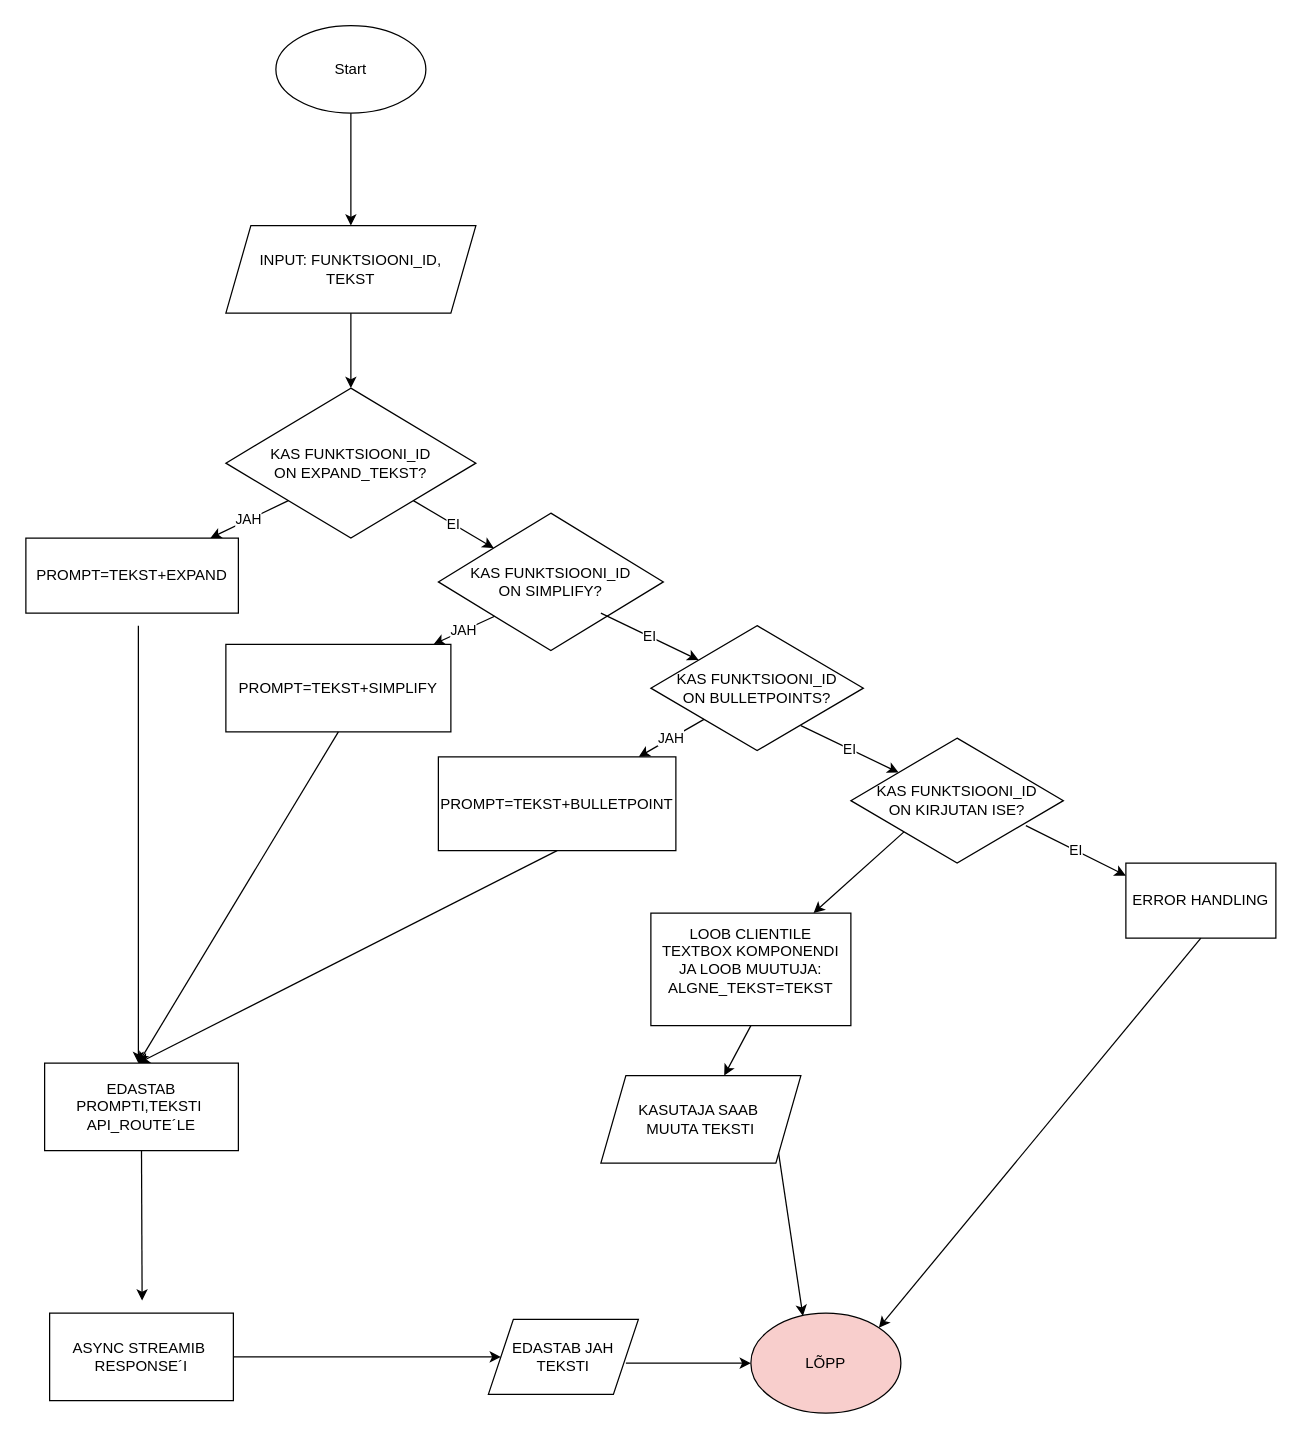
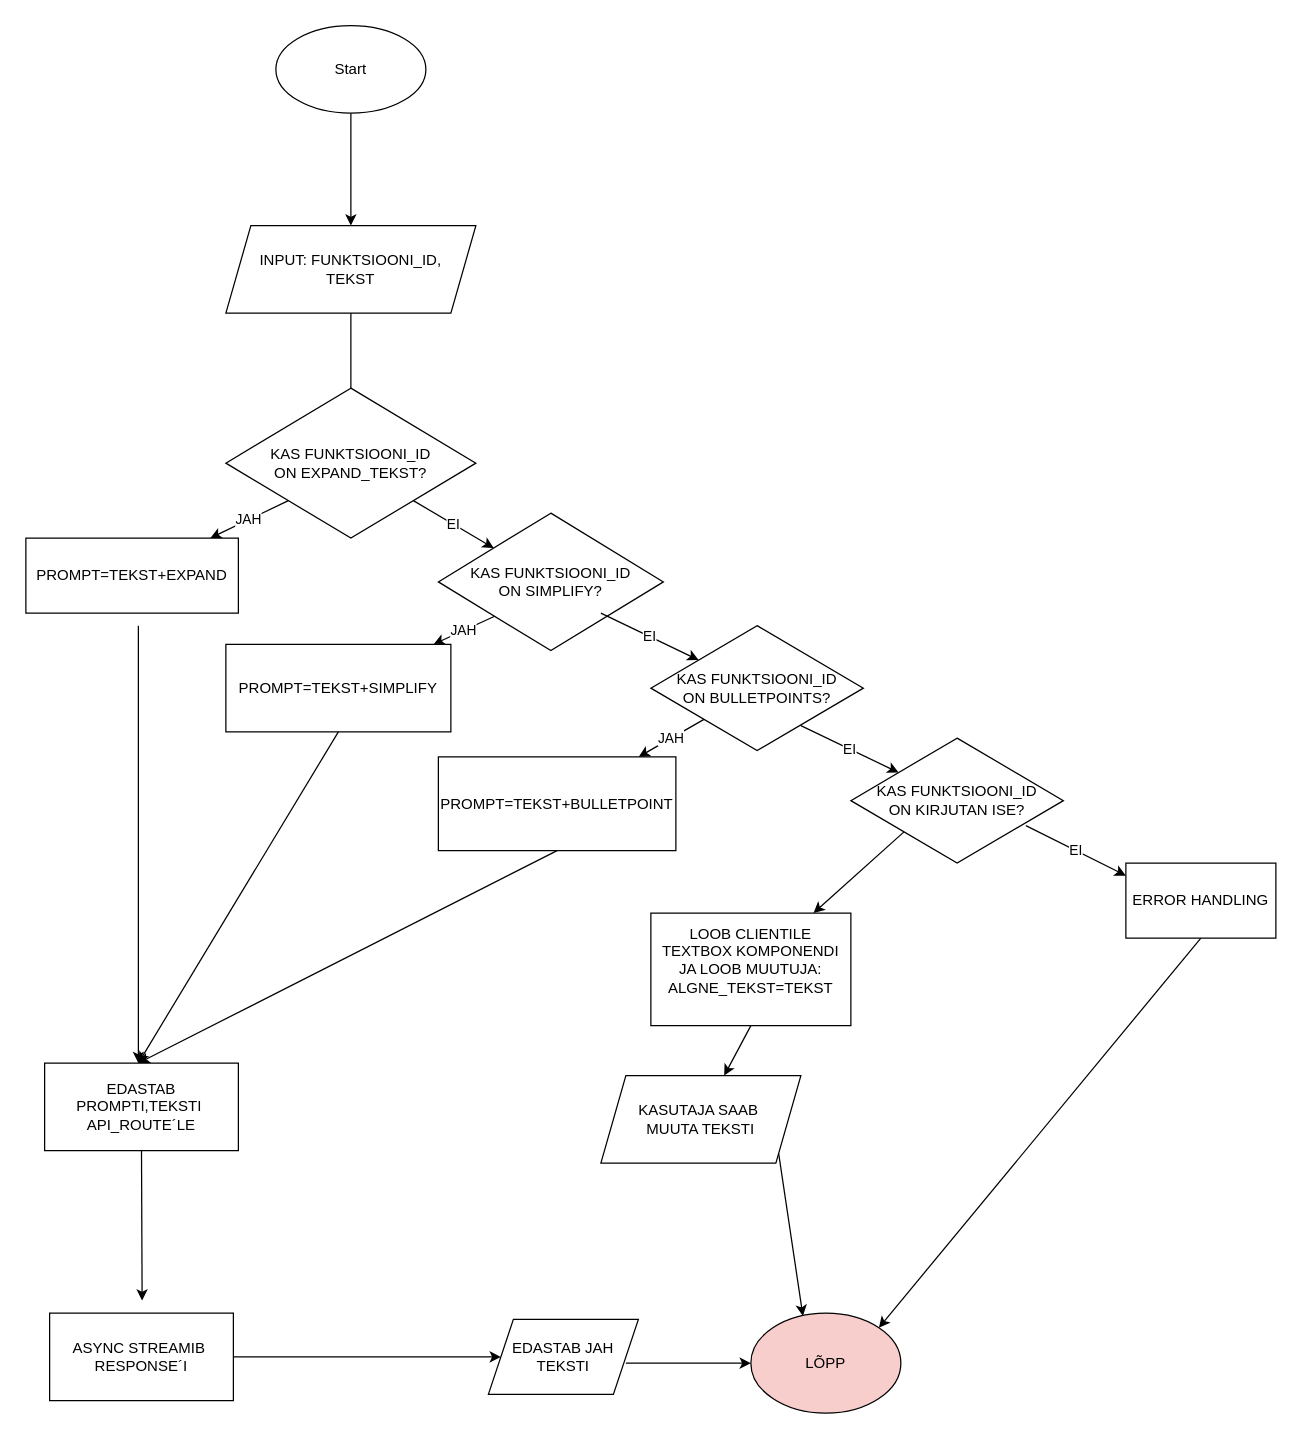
  <mxCell id="0" />
  <mxCell id="1" parent="0" />
  <mxCell id="2" value="Start" style="ellipse;whiteSpace=wrap;html=1;" vertex="1" parent="1"><mxGeometry x="220" y="20" width="120" height="70" as="geometry" /></mxCell>
  <mxCell id="3" value="" style="endArrow=classic;html=1;rounded=0;" edge="1" parent="1" source="2"><mxGeometry width="50" height="50" relative="1" as="geometry"><mxPoint x="280" y="230" as="sourcePoint" /><mxPoint x="280" y="180" as="targetPoint" /></mxGeometry></mxCell>
  <mxCell id="4" value="INPUT: FUNKTSIOONI_ID,&lt;div&gt;TEKST&lt;/div&gt;" style="shape=parallelogram;perimeter=parallelogramPerimeter;whiteSpace=wrap;html=1;fixedSize=1;" vertex="1" parent="1"><mxGeometry x="180" y="180" width="200" height="70" as="geometry" /></mxCell>
  <mxCell id="5" value="KAS FUNKTSIOONI_ID&lt;div&gt;ON EXPAND_TEKST?&lt;/div&gt;" style="rhombus;whiteSpace=wrap;html=1;" vertex="1" parent="1"><mxGeometry x="180" y="310" width="200" height="120" as="geometry" /></mxCell>
- <mxCell id="6" value="" style="endArrow=classic;html=1;rounded=0;entryX=0.5;entryY=0;entryDx=0;entryDy=0;exitX=0.5;exitY=1;exitDx=0;exitDy=0;" edge="1" parent="1" source="4" target="5"><mxGeometry width="50" height="50" relative="1" as="geometry"><mxPoint x="280" y="260" as="sourcePoint" /><mxPoint x="330" y="180" as="targetPoint" /></mxGeometry></mxCell>
+ <mxCell id="6" value="" style="endArrow=none;html=1;rounded=0;entryX=0.5;entryY=0;entryDx=0;entryDy=0;exitX=0.5;exitY=1;exitDx=0;exitDy=0;" edge="1" parent="1" source="4" target="5"><mxGeometry width="50" height="50" relative="1" as="geometry"><mxPoint x="280" y="260" as="sourcePoint" /><mxPoint x="330" y="180" as="targetPoint" /></mxGeometry></mxCell>
  <mxCell id="7" value="EI" style="endArrow=classic;html=1;rounded=0;" edge="1" parent="1" target="8"><mxGeometry width="50" height="50" relative="1" as="geometry"><mxPoint x="330" y="400" as="sourcePoint" /><mxPoint x="390" y="460" as="targetPoint" /></mxGeometry></mxCell>
  <mxCell id="8" value="KAS FUNKTSIOONI_ID&lt;div&gt;ON SIMPLIFY?&lt;/div&gt;" style="rhombus;whiteSpace=wrap;html=1;" vertex="1" parent="1"><mxGeometry x="350" y="410" width="180" height="110" as="geometry" /></mxCell>
  <mxCell id="9" value="EI" style="endArrow=classic;html=1;rounded=0;" edge="1" parent="1" target="10"><mxGeometry width="50" height="50" relative="1" as="geometry"><mxPoint x="480" y="490" as="sourcePoint" /><mxPoint x="560" y="540" as="targetPoint" /></mxGeometry></mxCell>
  <mxCell id="10" value="KAS FUNKTSIOONI_ID&lt;div&gt;ON BULLETPOINTS?&lt;/div&gt;" style="rhombus;whiteSpace=wrap;html=1;" vertex="1" parent="1"><mxGeometry x="520" y="500" width="170" height="100" as="geometry" /></mxCell>
  <mxCell id="11" value="EI" style="endArrow=classic;html=1;rounded=0;" edge="1" parent="1" target="12"><mxGeometry width="50" height="50" relative="1" as="geometry"><mxPoint x="640" y="580" as="sourcePoint" /><mxPoint x="720" y="630" as="targetPoint" /></mxGeometry></mxCell>
  <mxCell id="12" value="KAS FUNKTSIOONI_ID&lt;div&gt;ON KIRJUTAN ISE?&lt;/div&gt;" style="rhombus;whiteSpace=wrap;html=1;" vertex="1" parent="1"><mxGeometry x="680" y="590" width="170" height="100" as="geometry" /></mxCell>
  <mxCell id="13" value="EI" style="endArrow=classic;html=1;rounded=0;" edge="1" parent="1"><mxGeometry width="50" height="50" relative="1" as="geometry"><mxPoint x="820" y="660" as="sourcePoint" /><mxPoint x="900" y="700" as="targetPoint" /></mxGeometry></mxCell>
  <mxCell id="14" value="ERROR HANDLING" style="rounded=0;whiteSpace=wrap;html=1;" vertex="1" parent="1"><mxGeometry x="900" y="690" width="120" height="60" as="geometry" /></mxCell>
  <mxCell id="15" value="JAH" style="endArrow=classic;html=1;rounded=0;exitX=0;exitY=1;exitDx=0;exitDy=0;" edge="1" parent="1" source="5" target="16"><mxGeometry width="50" height="50" relative="1" as="geometry"><mxPoint x="270" y="580" as="sourcePoint" /><mxPoint x="170" y="440" as="targetPoint" /></mxGeometry></mxCell>
  <mxCell id="16" value="PROMPT=TEKST+EXPAND" style="rounded=0;whiteSpace=wrap;html=1;" vertex="1" parent="1"><mxGeometry x="20" y="430" width="170" height="60" as="geometry" /></mxCell>
  <mxCell id="17" value="JAH" style="endArrow=classic;html=1;rounded=0;exitX=0;exitY=1;exitDx=0;exitDy=0;" edge="1" parent="1" source="8" target="18"><mxGeometry width="50" height="50" relative="1" as="geometry"><mxPoint x="270" y="580" as="sourcePoint" /><mxPoint x="320" y="530" as="targetPoint" /></mxGeometry></mxCell>
  <mxCell id="18" value="PROMPT=TEKST+SIMPLIFY" style="rounded=0;whiteSpace=wrap;html=1;" vertex="1" parent="1"><mxGeometry x="180" y="515" width="180" height="70" as="geometry" /></mxCell>
  <mxCell id="19" value="JAH" style="endArrow=classic;html=1;rounded=0;exitX=0;exitY=1;exitDx=0;exitDy=0;" edge="1" parent="1" source="10" target="20"><mxGeometry width="50" height="50" relative="1" as="geometry"><mxPoint x="480" y="680" as="sourcePoint" /><mxPoint x="490" y="630" as="targetPoint" /></mxGeometry></mxCell>
  <mxCell id="20" value="PROMPT=TEKST+BULLETPOINT" style="rounded=0;whiteSpace=wrap;html=1;" vertex="1" parent="1"><mxGeometry x="350" y="605" width="190" height="75" as="geometry" /></mxCell>
  <mxCell id="21" value="" style="endArrow=classic;html=1;rounded=0;" edge="1" parent="1"><mxGeometry width="50" height="50" relative="1" as="geometry"><mxPoint x="110" y="500" as="sourcePoint" /><mxPoint x="110" y="850" as="targetPoint" /></mxGeometry></mxCell>
  <mxCell id="22" value="" style="endArrow=classic;html=1;rounded=0;exitX=0.5;exitY=1;exitDx=0;exitDy=0;" edge="1" parent="1" source="18"><mxGeometry width="50" height="50" relative="1" as="geometry"><mxPoint x="190" y="690" as="sourcePoint" /><mxPoint x="110" y="850" as="targetPoint" /></mxGeometry></mxCell>
  <mxCell id="23" value="" style="endArrow=classic;html=1;rounded=0;exitX=0.5;exitY=1;exitDx=0;exitDy=0;" edge="1" parent="1" source="20"><mxGeometry width="50" height="50" relative="1" as="geometry"><mxPoint x="190" y="690" as="sourcePoint" /><mxPoint x="110" y="850" as="targetPoint" /></mxGeometry></mxCell>
  <mxCell id="24" value="EDASTAB PROMPTI,TEKSTI&amp;nbsp;&lt;div&gt;API_ROUTE´LE&lt;/div&gt;" style="rounded=0;whiteSpace=wrap;html=1;" vertex="1" parent="1"><mxGeometry x="35" y="850" width="155" height="70" as="geometry" /></mxCell>
  <mxCell id="25" value="" style="endArrow=classic;html=1;rounded=0;exitX=0.5;exitY=1;exitDx=0;exitDy=0;" edge="1" parent="1" source="24"><mxGeometry width="50" height="50" relative="1" as="geometry"><mxPoint x="190" y="950" as="sourcePoint" /><mxPoint x="113" y="1040" as="targetPoint" /></mxGeometry></mxCell>
  <mxCell id="26" value="ASYNC STREAMIB&amp;nbsp;&lt;div&gt;RESPONSE´I&lt;/div&gt;" style="rounded=0;whiteSpace=wrap;html=1;" vertex="1" parent="1"><mxGeometry x="39" y="1050" width="147" height="70" as="geometry" /></mxCell>
  <mxCell id="27" value="" style="endArrow=classic;html=1;rounded=0;exitX=1;exitY=0.5;exitDx=0;exitDy=0;" edge="1" parent="1" source="26" target="28"><mxGeometry width="50" height="50" relative="1" as="geometry"><mxPoint x="410" y="1040" as="sourcePoint" /><mxPoint x="450" y="1085" as="targetPoint" /></mxGeometry></mxCell>
  <mxCell id="28" value="EDASTAB JAH TEKSTI" style="shape=parallelogram;perimeter=parallelogramPerimeter;whiteSpace=wrap;html=1;fixedSize=1;" vertex="1" parent="1"><mxGeometry x="390" y="1055" width="120" height="60" as="geometry" /></mxCell>
  <mxCell id="29" value="" style="endArrow=classic;html=1;rounded=0;" edge="1" parent="1" target="30"><mxGeometry width="50" height="50" relative="1" as="geometry"><mxPoint x="500" y="1090" as="sourcePoint" /><mxPoint x="660" y="1090" as="targetPoint" /></mxGeometry></mxCell>
  <mxCell id="30" value="LÕPP" style="ellipse;whiteSpace=wrap;html=1;fillColor=#f8cecc;" vertex="1" parent="1"><mxGeometry x="600" y="1050" width="120" height="80" as="geometry" /></mxCell>
  <mxCell id="31" value="" style="endArrow=classic;html=1;rounded=0;exitX=0.5;exitY=1;exitDx=0;exitDy=0;entryX=1;entryY=0;entryDx=0;entryDy=0;" edge="1" parent="1" source="14" target="30"><mxGeometry width="50" height="50" relative="1" as="geometry"><mxPoint x="850" y="990" as="sourcePoint" /><mxPoint x="900" y="940" as="targetPoint" /></mxGeometry></mxCell>
  <mxCell id="32" value="" style="endArrow=classic;html=1;rounded=0;exitX=0;exitY=1;exitDx=0;exitDy=0;" edge="1" parent="1" source="12" target="33"><mxGeometry width="50" height="50" relative="1" as="geometry"><mxPoint x="640" y="830" as="sourcePoint" /><mxPoint x="610" y="780" as="targetPoint" /></mxGeometry></mxCell>
  <mxCell id="33" value="LOOB CLIENTILE&lt;div&gt;TEXTBOX KOMPONENDI JA LOOB MUUTUJA:&lt;/div&gt;&lt;div&gt;ALGNE_TEKST=TEKST&lt;/div&gt;&lt;div&gt;&lt;br&gt;&lt;/div&gt;" style="rounded=0;whiteSpace=wrap;html=1;" vertex="1" parent="1"><mxGeometry x="520" y="730" width="160" height="90" as="geometry" /></mxCell>
  <mxCell id="34" value="" style="endArrow=classic;html=1;rounded=0;exitX=0.5;exitY=1;exitDx=0;exitDy=0;" edge="1" parent="1" source="33" target="35"><mxGeometry width="50" height="50" relative="1" as="geometry"><mxPoint x="640" y="830" as="sourcePoint" /><mxPoint x="580" y="890" as="targetPoint" /></mxGeometry></mxCell>
  <mxCell id="35" value="KASUTAJA SAAB&amp;nbsp;&lt;div&gt;MUUTA TEKSTI&lt;/div&gt;" style="shape=parallelogram;perimeter=parallelogramPerimeter;whiteSpace=wrap;html=1;fixedSize=1;" vertex="1" parent="1"><mxGeometry x="480" y="860" width="160" height="70" as="geometry" /></mxCell>
  <mxCell id="36" value="" style="endArrow=classic;html=1;rounded=0;exitX=1;exitY=1;exitDx=0;exitDy=0;entryX=0.347;entryY=0.029;entryDx=0;entryDy=0;entryPerimeter=0;" edge="1" parent="1" source="35" target="30"><mxGeometry width="50" height="50" relative="1" as="geometry"><mxPoint x="640" y="990" as="sourcePoint" /><mxPoint x="690" y="940" as="targetPoint" /></mxGeometry></mxCell>
